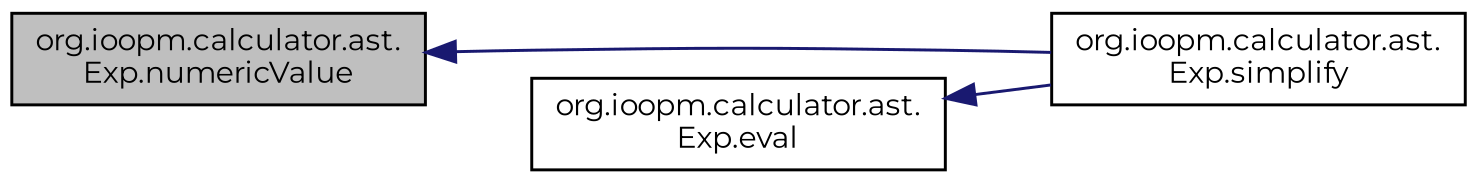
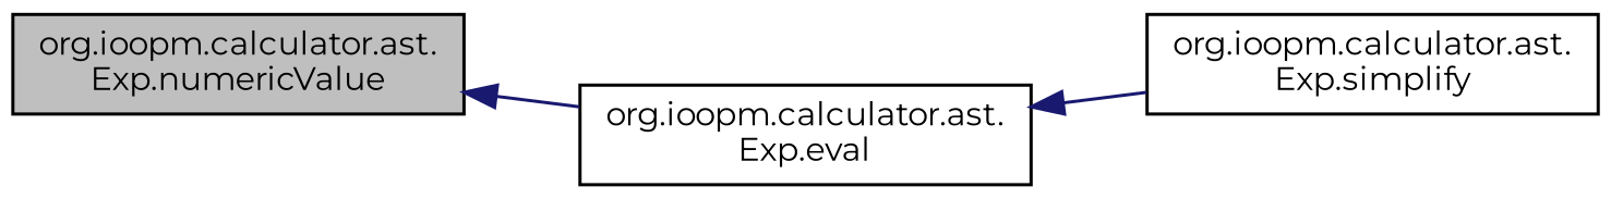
  digraph {
    fontname=Montserrat
    rankdir=LR
    node [color=black fillcolor=white fontname=Montserrat fontsize=10 shape=record style=filled]
    edge [color=midnightblue dir=back fontname=Montserrat fontsize=10 labelfontname=Helvetica labelfontsize=10 style=solid]
    n1 [fillcolor=grey75 fontcolor=black height=0.2 label="org.ioopm.calculator.ast.\lExp.numericValue" width=0.4]
    n2 [height=0.2 label="org.ioopm.calculator.ast.\lExp.simplify" width=0.4]
    n3 [height=0.2 label="org.ioopm.calculator.ast.\lExp.eval" width=0.4]
-   n1 -> n2
+   n1 -> n3
    n3 -> n2
  }
